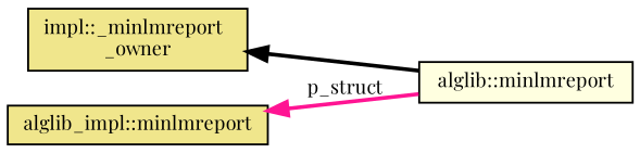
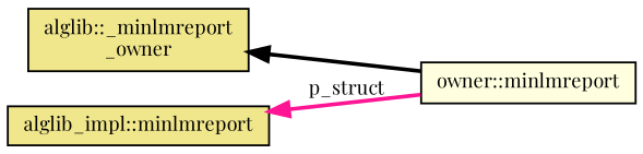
  digraph {
    fontname="Playfair Display"
    rankdir=LR
    node [color=black fillcolor=khaki fontname="Playfair Display" fontsize=10 shape=record style=filled]
    edge [dir=back fontname="Playfair Display" fontsize=10 labelfontname=Helvetica labelfontsize=10 style=bold]
-   n1 [fillcolor=lightyellow fontcolor=black height=0.2 label="alglib::minlmreport" width=0.4]
-   n2 [height=0.2 label="impl::_minlmreport\l_owner" width=0.4]
+   n1 [fillcolor=lightyellow fontcolor=black height=0.2 label="owner::minlmreport" width=0.4]
+   n2 [height=0.2 label="alglib::_minlmreport\l_owner" width=0.4]
    n3 [height=0.2 label="alglib_impl::minlmreport" width=0.4]
    n2 -> n1 [color=black]
    n3 -> n1 [color=deeppink label=" p_struct"]
  }
